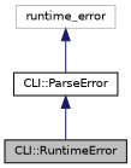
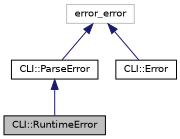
  digraph {
    node [color=black fillcolor=white fontname=Helvetica fontsize=10 shape=record style=filled]
    edge [color=midnightblue dir=back fontname=Helvetica fontsize=10 labelfontname=Helvetica labelfontsize=10 style=solid]
    n1 [fillcolor=grey75 fontcolor=black height=0.2 label="CLI::RuntimeError" width=0.4]
    n2 [height=0.2 label="CLI::ParseError" width=0.4]
-   n4 [color=grey75 height=0.2 label=runtime_error width=0.4]
+   n3 [height=0.2 label="CLI::Error" width=0.4]
+   n4 [color=grey75 height=0.2 label=error_error width=0.4]
    n2 -> n1
    n4 -> n2
+   n4 -> n3
  }
